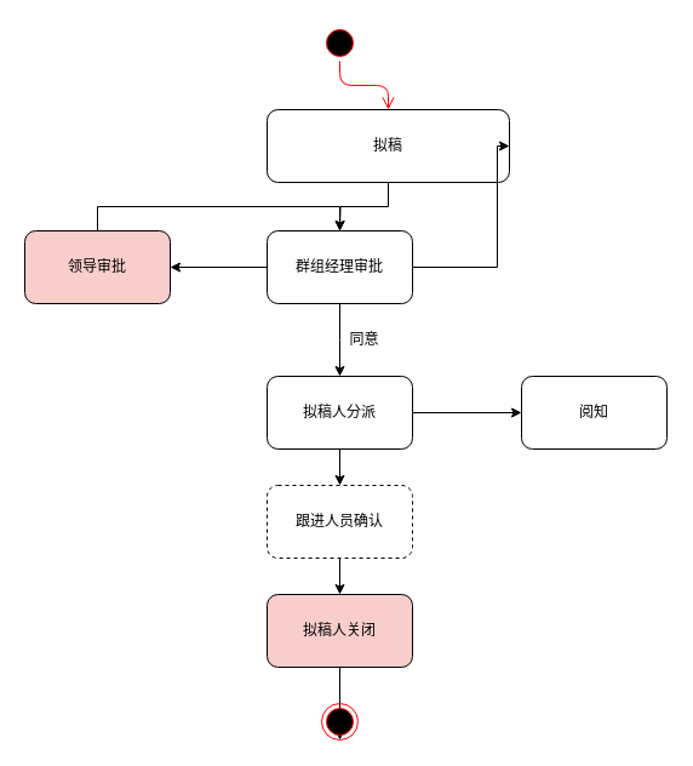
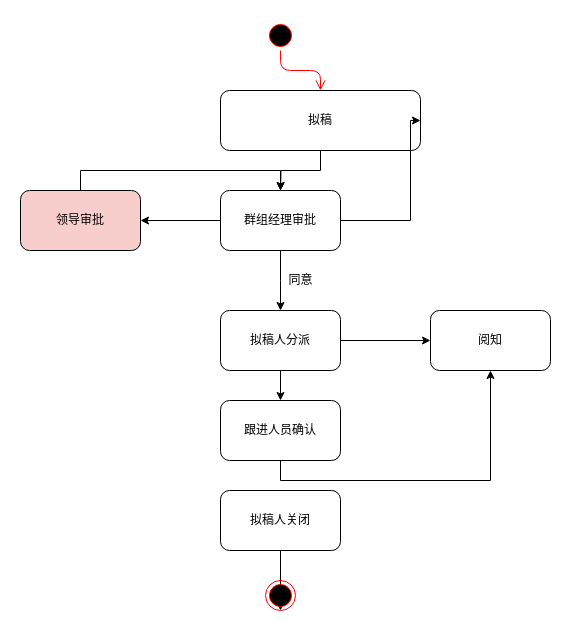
  <mxCell id="0" />
  <mxCell id="1" parent="0" />
  <mxCell id="2" style="edgeStyle=orthogonalEdgeStyle;rounded=0;orthogonalLoop=1;jettySize=auto;html=1;" edge="1" parent="1" source="3"><mxGeometry relative="1" as="geometry"><mxPoint x="280" y="190" as="targetPoint" /></mxGeometry></mxCell>
  <mxCell id="3" value="拟稿" style="rounded=1;whiteSpace=wrap;html=1;" vertex="1" parent="1"><mxGeometry x="220" y="90" width="200" height="60" as="geometry" /></mxCell>
  <mxCell id="4" style="edgeStyle=orthogonalEdgeStyle;rounded=0;orthogonalLoop=1;jettySize=auto;html=1;entryX=1;entryY=0.5;entryDx=0;entryDy=0;" edge="1" parent="1" source="7" target="3"><mxGeometry relative="1" as="geometry"><Array as="points"><mxPoint x="410" y="220" /><mxPoint x="410" y="120" /></Array></mxGeometry></mxCell>
  <mxCell id="5" style="edgeStyle=orthogonalEdgeStyle;rounded=0;orthogonalLoop=1;jettySize=auto;html=1;" edge="1" parent="1" source="7"><mxGeometry relative="1" as="geometry"><mxPoint x="280" y="310" as="targetPoint" /></mxGeometry></mxCell>
  <mxCell id="6" style="edgeStyle=orthogonalEdgeStyle;rounded=0;orthogonalLoop=1;jettySize=auto;html=1;exitX=0;exitY=0.5;exitDx=0;exitDy=0;entryX=1;entryY=0.5;entryDx=0;entryDy=0;" edge="1" parent="1" source="7" target="10"><mxGeometry relative="1" as="geometry" /></mxCell>
  <mxCell id="7" value="群组经理审批" style="rounded=1;whiteSpace=wrap;html=1;" vertex="1" parent="1"><mxGeometry x="220" y="190" width="120" height="60" as="geometry" /></mxCell>
  <mxCell id="8" value="同意" style="text;html=1;align=center;verticalAlign=middle;resizable=0;points=[];autosize=1;strokeColor=none;" vertex="1" parent="1"><mxGeometry x="280" y="270" width="40" height="20" as="geometry" /></mxCell>
  <mxCell id="9" style="edgeStyle=orthogonalEdgeStyle;rounded=0;orthogonalLoop=1;jettySize=auto;html=1;entryX=0.5;entryY=0;entryDx=0;entryDy=0;" edge="1" parent="1" source="10" target="7"><mxGeometry relative="1" as="geometry"><mxPoint x="280" y="170" as="targetPoint" /><Array as="points"><mxPoint x="80" y="170" /><mxPoint x="280" y="170" /></Array></mxGeometry></mxCell>
  <mxCell id="10" value="领导审批" style="rounded=1;whiteSpace=wrap;html=1;fillColor=#f8cecc;" vertex="1" parent="1"><mxGeometry x="20" y="190" width="120" height="60" as="geometry" /></mxCell>
  <mxCell id="11" style="edgeStyle=orthogonalEdgeStyle;rounded=0;orthogonalLoop=1;jettySize=auto;html=1;entryX=0;entryY=0.5;entryDx=0;entryDy=0;" edge="1" parent="1" source="13" target="14"><mxGeometry relative="1" as="geometry" /></mxCell>
  <mxCell id="12" style="edgeStyle=orthogonalEdgeStyle;rounded=0;orthogonalLoop=1;jettySize=auto;html=1;exitX=0.5;exitY=1;exitDx=0;exitDy=0;entryX=0.5;entryY=0;entryDx=0;entryDy=0;" edge="1" parent="1" source="13" target="16"><mxGeometry relative="1" as="geometry" /></mxCell>
  <mxCell id="13" value="拟稿人分派" style="rounded=1;whiteSpace=wrap;html=1;" vertex="1" parent="1"><mxGeometry x="220" y="310" width="120" height="60" as="geometry" /></mxCell>
  <mxCell id="14" value="阅知" style="rounded=1;whiteSpace=wrap;html=1;" vertex="1" parent="1"><mxGeometry x="430" y="310" width="120" height="60" as="geometry" /></mxCell>
- <mxCell id="15" style="edgeStyle=orthogonalEdgeStyle;rounded=0;orthogonalLoop=1;jettySize=auto;html=1;exitX=0.5;exitY=1;exitDx=0;exitDy=0;entryX=0.5;entryY=0;entryDx=0;entryDy=0;" edge="1" parent="1" source="16" target="18"><mxGeometry relative="1" as="geometry" /></mxCell>
- <mxCell id="16" value="跟进人员确认" style="rounded=1;whiteSpace=wrap;html=1;dashed=1;" vertex="1" parent="1"><mxGeometry x="220" y="400" width="120" height="60" as="geometry" /></mxCell>
+ <mxCell id="15" style="edgeStyle=orthogonalEdgeStyle;rounded=0;orthogonalLoop=1;jettySize=auto;html=1;exitX=0.5;exitY=1;exitDx=0;exitDy=0;" edge="1" parent="1" source="16" target="14"><mxGeometry relative="1" as="geometry" /></mxCell>
+ <mxCell id="16" value="跟进人员确认" style="rounded=1;whiteSpace=wrap;html=1;" vertex="1" parent="1"><mxGeometry x="220" y="400" width="120" height="60" as="geometry" /></mxCell>
  <mxCell id="17" style="edgeStyle=orthogonalEdgeStyle;rounded=0;orthogonalLoop=1;jettySize=auto;html=1;exitX=0.5;exitY=1;exitDx=0;exitDy=0;" edge="1" parent="1" source="18"><mxGeometry relative="1" as="geometry"><mxPoint x="280" y="610" as="targetPoint" /></mxGeometry></mxCell>
- <mxCell id="18" value="拟稿人关闭" style="rounded=1;whiteSpace=wrap;html=1;fillColor=#f8cecc;" vertex="1" parent="1"><mxGeometry x="220" y="490" width="120" height="60" as="geometry" /></mxCell>
+ <mxCell id="18" value="拟稿人关闭" style="rounded=1;whiteSpace=wrap;html=1;" vertex="1" parent="1"><mxGeometry x="220" y="490" width="120" height="60" as="geometry" /></mxCell>
  <mxCell id="19" value="" style="ellipse;html=1;shape=startState;fillColor=#000000;strokeColor=#ff0000;" vertex="1" parent="1"><mxGeometry x="265" y="20" width="30" height="30" as="geometry" /></mxCell>
  <mxCell id="20" value="" style="edgeStyle=orthogonalEdgeStyle;html=1;verticalAlign=bottom;endArrow=open;endSize=8;strokeColor=#ff0000;entryX=0.5;entryY=0;entryDx=0;entryDy=0;" edge="1" source="19" parent="1" target="3"><mxGeometry relative="1" as="geometry"><mxPoint x="-85" y="325" as="targetPoint" /></mxGeometry></mxCell>
  <mxCell id="21" value="" style="ellipse;html=1;shape=endState;fillColor=#000000;strokeColor=#ff0000;" vertex="1" parent="1"><mxGeometry x="265" y="580" width="30" height="30" as="geometry" /></mxCell>
